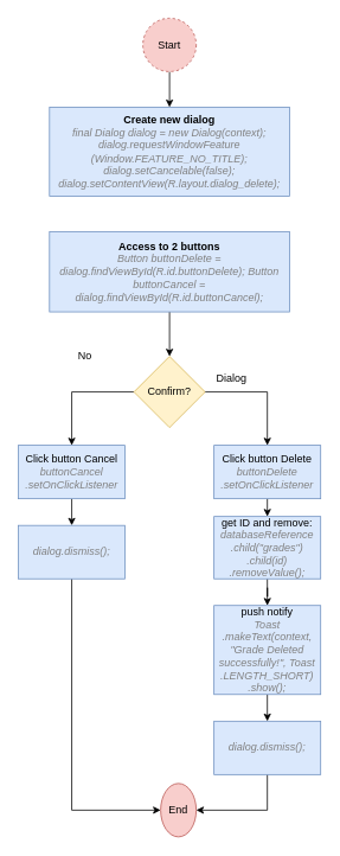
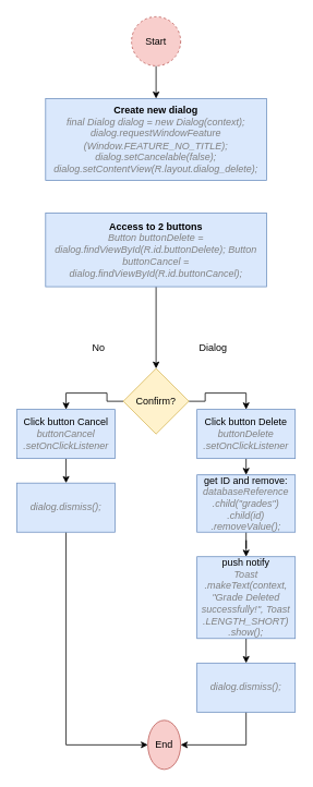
  <mxCell id="0" />
  <mxCell id="1" parent="0" />
  <mxCell id="2" style="edgeStyle=orthogonalEdgeStyle;rounded=0;orthogonalLoop=1;jettySize=auto;html=1;exitX=0.5;exitY=1;exitDx=0;exitDy=0;" edge="1" parent="1" source="3" target="4"><mxGeometry relative="1" as="geometry" /></mxCell>
  <mxCell id="3" value="Start" style="ellipse;whiteSpace=wrap;html=1;aspect=fixed;fillColor=#f8cecc;strokeColor=#b85450;dashed=1;" vertex="1" parent="1"><mxGeometry x="160" y="20" width="60" height="60" as="geometry" /></mxCell>
  <mxCell id="4" value="&lt;b&gt;Create new dialog&lt;/b&gt;&lt;div style=&quot;line-height: 120%;&quot;&gt;&lt;font color=&quot;#808080&quot;&gt;&lt;i&gt;final Dialog dialog = new Dialog(context); dialog.requestWindowFeature&lt;/i&gt;&lt;/font&gt;&lt;/div&gt;&lt;div style=&quot;line-height: 120%;&quot;&gt;&lt;font color=&quot;#808080&quot;&gt;&lt;i&gt;(Window.FEATURE_NO_TITLE); dialog.setCancelable(false); dialog.setContentView(R.layout.dialog_delete);&lt;/i&gt;&lt;/font&gt;&lt;br&gt;&lt;/div&gt;" style="rounded=0;whiteSpace=wrap;html=1;fillColor=#dae8fc;strokeColor=#6c8ebf;" vertex="1" parent="1"><mxGeometry x="55" y="120" width="270" height="100" as="geometry" /></mxCell>
  <mxCell id="5" style="edgeStyle=orthogonalEdgeStyle;rounded=0;orthogonalLoop=1;jettySize=auto;html=1;exitX=0.5;exitY=1;exitDx=0;exitDy=0;entryX=0.5;entryY=0;entryDx=0;entryDy=0;" edge="1" parent="1" source="6" target="9"><mxGeometry relative="1" as="geometry" /></mxCell>
  <mxCell id="6" value="&lt;b&gt;Access to 2 buttons&lt;/b&gt;&lt;div&gt;&lt;font color=&quot;#808080&quot;&gt;&lt;i&gt;Button buttonDelete = dialog.findViewById(R.id.buttonDelete); Button buttonCancel = dialog.findViewById(R.id.buttonCancel);&lt;/i&gt;&lt;/font&gt;&lt;br&gt;&lt;/div&gt;" style="rounded=0;whiteSpace=wrap;html=1;fillColor=#dae8fc;strokeColor=#6c8ebf;" vertex="1" parent="1"><mxGeometry x="55" y="260" width="270" height="90" as="geometry" /></mxCell>
  <mxCell id="7" style="edgeStyle=orthogonalEdgeStyle;rounded=0;orthogonalLoop=1;jettySize=auto;html=1;exitX=1;exitY=0.5;exitDx=0;exitDy=0;entryX=0.5;entryY=0;entryDx=0;entryDy=0;" edge="1" parent="1" source="9" target="11"><mxGeometry relative="1" as="geometry" /></mxCell>
  <mxCell id="8" style="edgeStyle=orthogonalEdgeStyle;rounded=0;orthogonalLoop=1;jettySize=auto;html=1;exitX=0;exitY=0.5;exitDx=0;exitDy=0;entryX=0.5;entryY=0;entryDx=0;entryDy=0;" edge="1" parent="1" source="9" target="13"><mxGeometry relative="1" as="geometry" /></mxCell>
- <mxCell id="9" value="Confirm?" style="rhombus;whiteSpace=wrap;html=1;fillColor=#fff2cc;strokeColor=#d6b656;" vertex="1" parent="1"><mxGeometry x="150" y="400" width="80" height="80" as="geometry" /></mxCell>
+ <mxCell id="9" value="Confirm?" style="rhombus;whiteSpace=wrap;html=1;fillColor=#fff2cc;strokeColor=#d6b656;" vertex="1" parent="1"><mxGeometry x="150" y="450" width="80" height="80" as="geometry" /></mxCell>
  <mxCell id="10" style="edgeStyle=orthogonalEdgeStyle;rounded=0;orthogonalLoop=1;jettySize=auto;html=1;exitX=0.5;exitY=1;exitDx=0;exitDy=0;entryX=0.5;entryY=0;entryDx=0;entryDy=0;" edge="1" parent="1" source="11" target="23"><mxGeometry relative="1" as="geometry" /></mxCell>
  <mxCell id="11" value="Click button Delete &lt;font color=&quot;#808080&quot;&gt;&lt;i&gt;buttonDelete .setOnClickListener&lt;/i&gt;&lt;/font&gt;" style="rounded=0;whiteSpace=wrap;html=1;fillColor=#dae8fc;strokeColor=#6c8ebf;" vertex="1" parent="1"><mxGeometry x="240" y="500" width="120" height="60" as="geometry" /></mxCell>
  <mxCell id="12" style="edgeStyle=orthogonalEdgeStyle;rounded=0;orthogonalLoop=1;jettySize=auto;html=1;exitX=0.5;exitY=1;exitDx=0;exitDy=0;entryX=0.5;entryY=0;entryDx=0;entryDy=0;" edge="1" parent="1" source="13" target="17"><mxGeometry relative="1" as="geometry" /></mxCell>
  <mxCell id="13" value="Click button Cancel&lt;div&gt;&lt;font color=&quot;#808080&quot;&gt;&lt;i style=&quot;&quot;&gt;buttonCancel&lt;/i&gt;&lt;/font&gt;&lt;/div&gt;&lt;div&gt;&lt;font color=&quot;#808080&quot;&gt;&lt;i style=&quot;&quot;&gt;.setOnClickListener&lt;/i&gt;&lt;/font&gt;&lt;br&gt;&lt;/div&gt;" style="rounded=0;whiteSpace=wrap;html=1;fillColor=#dae8fc;strokeColor=#6c8ebf;" vertex="1" parent="1"><mxGeometry x="20" y="500" width="120" height="60" as="geometry" /></mxCell>
  <mxCell id="14" value="Dialog" style="text;html=1;align=center;verticalAlign=middle;whiteSpace=wrap;rounded=0;" vertex="1" parent="1"><mxGeometry x="230" y="410" width="60" height="30" as="geometry" /></mxCell>
- <mxCell id="15" value="No" style="text;html=1;align=center;verticalAlign=middle;whiteSpace=wrap;rounded=0;" vertex="1" parent="1"><mxGeometry x="65" y="385" width="60" height="30" as="geometry" /></mxCell>
+ <mxCell id="15" value="No" style="text;html=1;align=center;verticalAlign=middle;whiteSpace=wrap;rounded=0;" vertex="1" parent="1"><mxGeometry x="90" y="410" width="60" height="30" as="geometry" /></mxCell>
  <mxCell id="16" style="edgeStyle=orthogonalEdgeStyle;rounded=0;orthogonalLoop=1;jettySize=auto;html=1;exitX=0.5;exitY=1;exitDx=0;exitDy=0;entryX=0;entryY=0.5;entryDx=0;entryDy=0;" edge="1" parent="1" source="17" target="24"><mxGeometry relative="1" as="geometry" /></mxCell>
  <mxCell id="17" value="&lt;div&gt;&lt;font color=&quot;#808080&quot;&gt;&lt;i&gt;dialog.dismiss();&lt;/i&gt;&lt;/font&gt;&lt;br&gt;&lt;/div&gt;" style="rounded=0;whiteSpace=wrap;html=1;fillColor=#dae8fc;strokeColor=#6c8ebf;" vertex="1" parent="1"><mxGeometry x="20" y="590" width="120" height="60" as="geometry" /></mxCell>
  <mxCell id="18" style="edgeStyle=orthogonalEdgeStyle;rounded=0;orthogonalLoop=1;jettySize=auto;html=1;exitX=0.5;exitY=1;exitDx=0;exitDy=0;entryX=1;entryY=0.5;entryDx=0;entryDy=0;" edge="1" parent="1" source="19" target="24"><mxGeometry relative="1" as="geometry" /></mxCell>
  <mxCell id="19" value="&lt;div&gt;&lt;font color=&quot;#808080&quot;&gt;&lt;i&gt;dialog.dismiss();&lt;/i&gt;&lt;/font&gt;&lt;br&gt;&lt;/div&gt;" style="rounded=0;whiteSpace=wrap;html=1;fillColor=#dae8fc;strokeColor=#6c8ebf;" vertex="1" parent="1"><mxGeometry x="240" y="810" width="120" height="60" as="geometry" /></mxCell>
  <mxCell id="20" style="edgeStyle=orthogonalEdgeStyle;rounded=0;orthogonalLoop=1;jettySize=auto;html=1;exitX=0.5;exitY=1;exitDx=0;exitDy=0;entryX=0.5;entryY=0;entryDx=0;entryDy=0;" edge="1" parent="1" source="21" target="19"><mxGeometry relative="1" as="geometry" /></mxCell>
  <mxCell id="21" value="&lt;div&gt;push notify&lt;/div&gt;&lt;div&gt;&lt;i&gt;&lt;font color=&quot;#808080&quot;&gt;Toast&lt;/font&gt;&lt;/i&gt;&lt;/div&gt;&lt;div&gt;&lt;i&gt;&lt;font color=&quot;#808080&quot;&gt;.makeText(context, &quot;Grade Deleted successfully!&quot;, Toast&lt;/font&gt;&lt;/i&gt;&lt;/div&gt;&lt;div&gt;&lt;i&gt;&lt;font color=&quot;#808080&quot;&gt;.LENGTH_SHORT)&lt;/font&gt;&lt;/i&gt;&lt;/div&gt;&lt;div&gt;&lt;i&gt;&lt;font color=&quot;#808080&quot;&gt;.show();&lt;/font&gt;&lt;/i&gt;&lt;br&gt;&lt;/div&gt;" style="rounded=0;whiteSpace=wrap;html=1;fillColor=#dae8fc;strokeColor=#6c8ebf;" vertex="1" parent="1"><mxGeometry x="240" y="680" width="120" height="100" as="geometry" /></mxCell>
  <mxCell id="22" style="edgeStyle=orthogonalEdgeStyle;rounded=0;orthogonalLoop=1;jettySize=auto;html=1;exitX=0.5;exitY=1;exitDx=0;exitDy=0;" edge="1" parent="1" source="23" target="21"><mxGeometry relative="1" as="geometry" /></mxCell>
  <mxCell id="23" value="&lt;div&gt;get ID and remove:&lt;/div&gt;&lt;div&gt;&lt;font color=&quot;#808080&quot;&gt;&lt;i&gt;databaseReference&lt;/i&gt;&lt;/font&gt;&lt;/div&gt;&lt;div&gt;&lt;font color=&quot;#808080&quot;&gt;&lt;i&gt;.child(&quot;grades&quot;)&lt;/i&gt;&lt;/font&gt;&lt;/div&gt;&lt;div&gt;&lt;font color=&quot;#808080&quot;&gt;&lt;i&gt;.child(id)&lt;/i&gt;&lt;/font&gt;&lt;/div&gt;&lt;div&gt;&lt;font color=&quot;#808080&quot;&gt;&lt;i&gt;.removeValue();&lt;/i&gt;&lt;/font&gt;&lt;br&gt;&lt;/div&gt;" style="rounded=0;whiteSpace=wrap;html=1;fillColor=#dae8fc;strokeColor=#6c8ebf;" vertex="1" parent="1"><mxGeometry x="240" y="580" width="120" height="70" as="geometry" /></mxCell>
  <mxCell id="24" value="End" style="ellipse;whiteSpace=wrap;html=1;aspect=fixed;fillColor=#f8cecc;strokeColor=#b85450;" vertex="1" parent="1"><mxGeometry x="180" y="880" width="40" height="60" as="geometry" /></mxCell>
